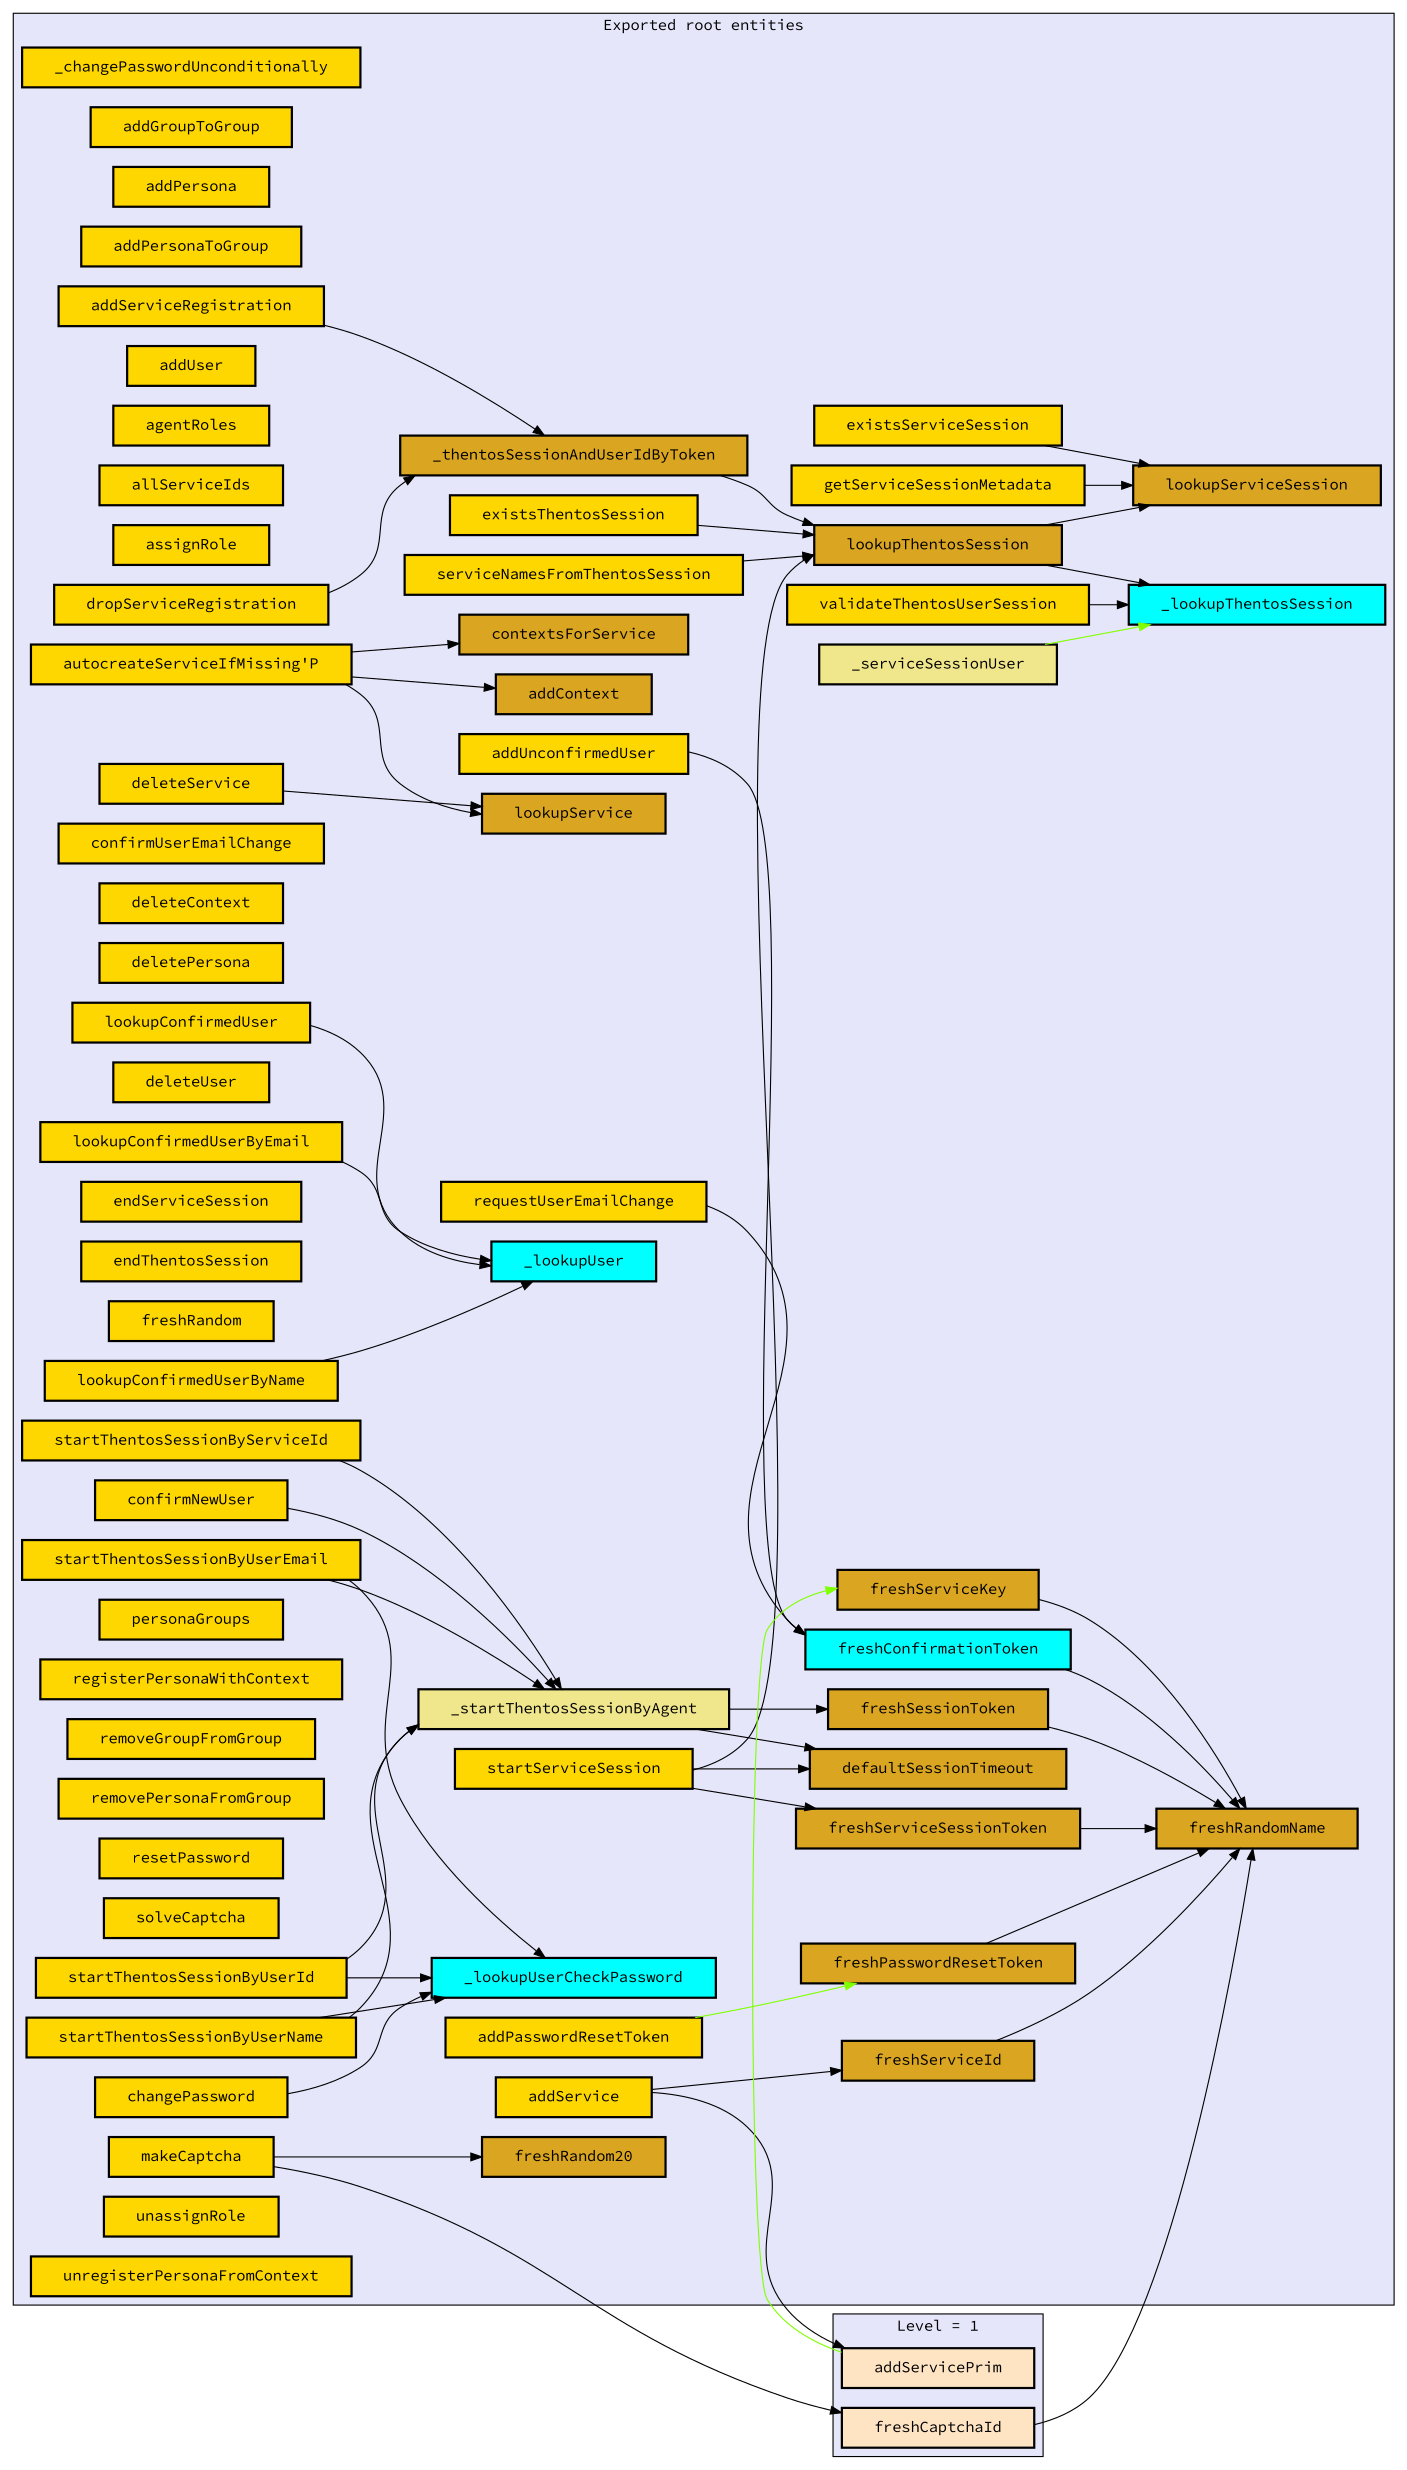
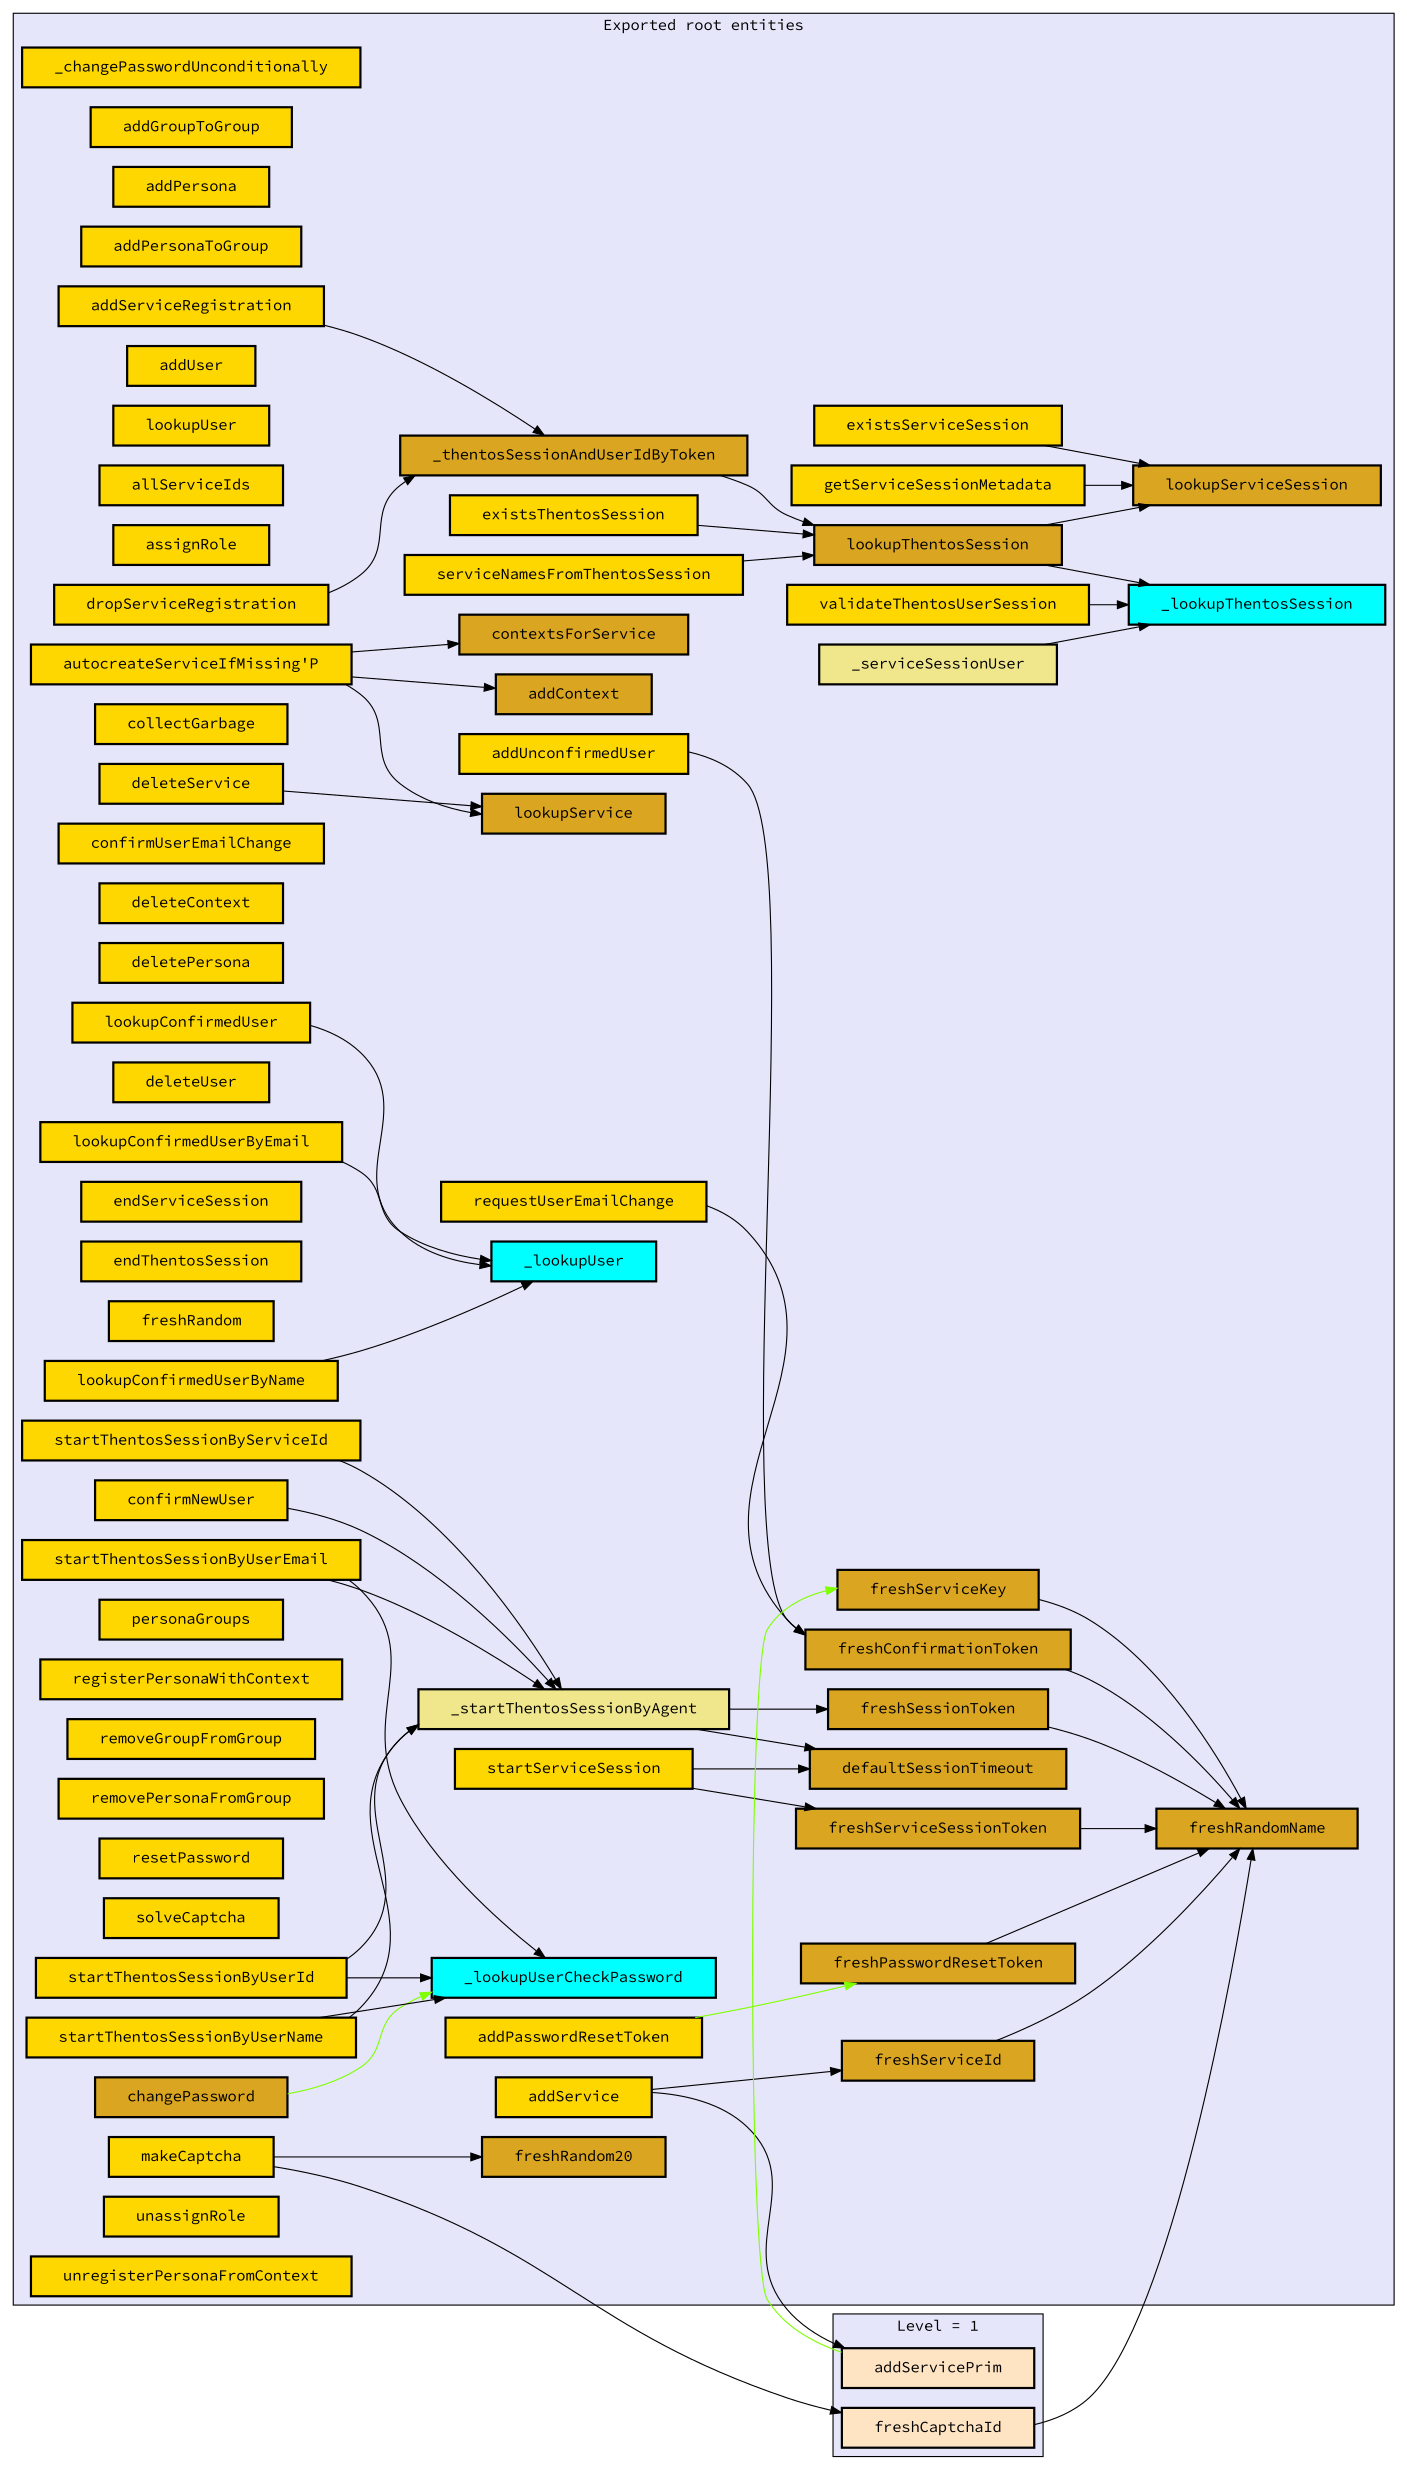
  digraph {
    fontname="Source Code Pro"
    rankdir=LR
    node [fillcolor=gold fontname="Source Code Pro" margin="0.4,0.1" shape=box style="filled,bold"]
    edge [color=black fontname="Source Code Pro" penwidth=1]
    n1 [label=_changePasswordUnconditionally]
    n2 [fillcolor=cyan label=_lookupThentosSession]
    n3 [fillcolor=cyan label=_lookupUser]
    n4 [fillcolor=cyan label=_lookupUserCheckPassword]
    n5 [fillcolor=khaki label=_serviceSessionUser]
    n6 [fillcolor=khaki label=_startThentosSessionByAgent]
    n7 [fillcolor=goldenrod label=_thentosSessionAndUserIdByToken]
    n8 [fillcolor=goldenrod label=addContext]
    n9 [label=addGroupToGroup]
    n10 [label=addPasswordResetToken]
    n11 [label=addPersona]
    n12 [label=addPersonaToGroup]
    n13 [label=addService]
    n14 [label=addServiceRegistration]
    n15 [label=addUnconfirmedUser]
    n16 [label=addUser]
-   n17 [label=agentRoles]
+   n17 [label=lookupUser]
    n18 [label=allServiceIds]
    n19 [label=assignRole]
    n20 [label="autocreateServiceIfMissing'P"]
-   n21 [label=changePassword]
+   n21 [fillcolor=goldenrod label=changePassword]
+   n22 [label=collectGarbage]
    n23 [label=confirmNewUser]
    n24 [label=confirmUserEmailChange]
    n25 [fillcolor=goldenrod label=contextsForService]
    n26 [fillcolor=goldenrod label=defaultSessionTimeout]
    n27 [label=deleteContext]
    n28 [label=deletePersona]
    n29 [label=deleteService]
    n30 [label=deleteUser]
    n31 [label=dropServiceRegistration]
    n32 [label=endServiceSession]
    n33 [label=endThentosSession]
    n34 [label=existsServiceSession]
    n35 [label=existsThentosSession]
    n36 [label=freshRandom]
-   n37 [fillcolor=cyan label=freshConfirmationToken]
+   n37 [fillcolor=goldenrod label=freshConfirmationToken]
    n38 [fillcolor=goldenrod label=freshPasswordResetToken]
    n39 [fillcolor=goldenrod label=freshRandom20]
    n40 [fillcolor=goldenrod label=freshRandomName]
    n41 [fillcolor=goldenrod label=freshServiceId]
    n42 [fillcolor=goldenrod label=freshServiceKey]
    n43 [fillcolor=goldenrod label=freshServiceSessionToken]
    n44 [fillcolor=goldenrod label=freshSessionToken]
    n45 [label=getServiceSessionMetadata]
    n46 [label=lookupConfirmedUser]
    n47 [label=lookupConfirmedUserByEmail]
    n48 [label=lookupConfirmedUserByName]
    n49 [fillcolor=goldenrod label=lookupService]
    n50 [fillcolor=goldenrod label=lookupServiceSession]
    n51 [fillcolor=goldenrod label=lookupThentosSession]
    n52 [label=makeCaptcha]
    n53 [label=personaGroups]
    n54 [label=registerPersonaWithContext]
    n55 [label=removeGroupFromGroup]
    n56 [label=removePersonaFromGroup]
    n57 [label=requestUserEmailChange]
    n58 [label=resetPassword]
    n59 [label=serviceNamesFromThentosSession]
    n60 [label=solveCaptcha]
    n61 [label=startServiceSession]
    n62 [label=startThentosSessionByServiceId]
    n63 [label=startThentosSessionByUserEmail]
    n64 [label=startThentosSessionByUserId]
    n65 [label=startThentosSessionByUserName]
    n66 [label=unassignRole]
    n67 [label=unregisterPersonaFromContext]
    n68 [label=validateThentosUserSession]
    n69 [fillcolor=bisque label=addServicePrim]
    n70 [fillcolor=bisque label=freshCaptchaId]
    subgraph cluster_1 {
      fillcolor=lavender
      label="Exported root entities"
      style=filled
      n1
      n2
      n3
      n4
      n5
      n6
      n7
      n8
      n9
      n10
      n11
      n12
      n13
      n14
      n15
      n16
      n17
      n18
      n19
      n20
      n21
+     n22
      n23
      n24
      n25
      n26
      n27
      n28
      n29
      n30
      n31
      n32
      n33
      n34
      n35
      n36
      n37
      n38
      n39
      n40
      n41
      n42
      n43
      n44
      n45
      n46
      n47
      n48
      n49
      n50
      n51
      n52
      n53
      n54
      n55
      n56
      n57
      n58
      n59
      n60
      n61
      n62
      n63
      n64
      n65
      n66
      n67
      n68
    }
    subgraph cluster_2 {
      fillcolor=lavender
      label="Level = 1"
      style=filled
      n69
      n70
    }
-   n5 -> n2 [color=chartreuse]
+   n5 -> n2
    n6 -> n26
    n6 -> n44
    n7 -> n51
    n10 -> n38 [color=chartreuse]
    n13 -> n41
    n13 -> n69
    n14 -> n7
    n15 -> n37
    n20 -> n8
    n20 -> n25
    n20 -> n49
-   n21 -> n4
+   n21 -> n4 [color=chartreuse]
    n23 -> n6
    n29 -> n49
    n31 -> n7
    n34 -> n50
    n35 -> n51
    n37 -> n40
    n38 -> n40
    n41 -> n40
    n42 -> n40
    n43 -> n40
    n44 -> n40
    n45 -> n50
    n46 -> n3
    n47 -> n3
    n48 -> n3
    n51 -> n2
    n51 -> n50
    n52 -> n39
    n52 -> n70
    n57 -> n37
    n59 -> n51
    n61 -> n26
    n61 -> n43
-   n61 -> n51
    n62 -> n6
    n63 -> n4
    n63 -> n6
    n64 -> n4
    n64 -> n6
    n65 -> n4
    n65 -> n6
    n68 -> n2
    n69 -> n42 [color=chartreuse]
    n70 -> n40
  }
